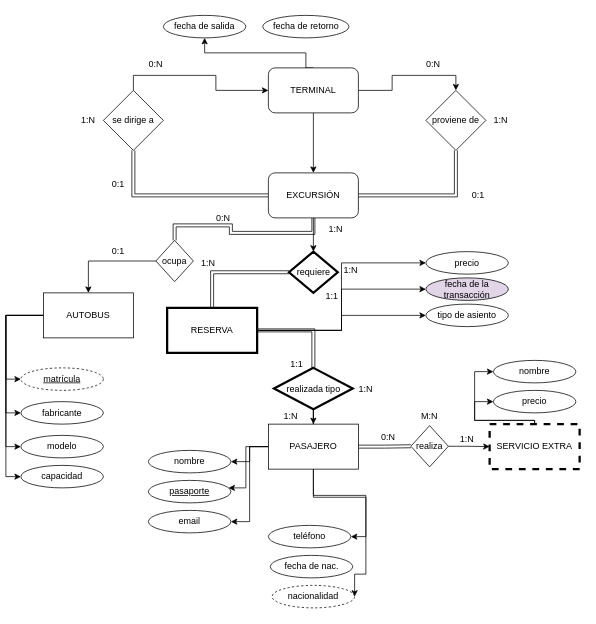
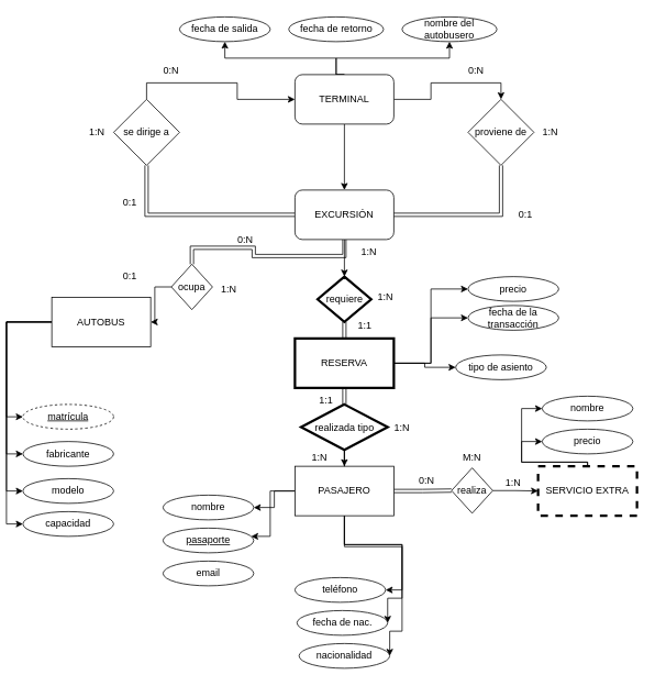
  <mxCell id="0" />
  <mxCell id="1" parent="0" />
  <mxCell id="2" style="edgeStyle=orthogonalEdgeStyle;rounded=0;orthogonalLoop=1;jettySize=auto;html=1;" edge="1" parent="1" source="5" target="44"><mxGeometry relative="1" as="geometry" /></mxCell>
  <mxCell id="3" style="edgeStyle=orthogonalEdgeStyle;rounded=0;orthogonalLoop=1;jettySize=auto;html=1;exitX=0.5;exitY=1;exitDx=0;exitDy=0;shape=link;" edge="1" parent="1" source="5" target="42"><mxGeometry relative="1" as="geometry"><Array as="points"><mxPoint x="410" y="310" /><mxPoint x="300" y="310" /><mxPoint x="300" y="300" /><mxPoint x="225" y="300" /></Array></mxGeometry></mxCell>
  <mxCell id="4" style="edgeStyle=orthogonalEdgeStyle;rounded=0;orthogonalLoop=1;jettySize=auto;html=1;entryX=0.5;entryY=1;entryDx=0;entryDy=0;shape=link;" edge="1" parent="1" source="5" target="56"><mxGeometry relative="1" as="geometry" /></mxCell>
  <mxCell id="5" value="EXCURSIÓN" style="rounded=1;whiteSpace=wrap;html=1;strokeWidth=1;" vertex="1" parent="1"><mxGeometry x="350" y="230" width="120" height="60" as="geometry" /></mxCell>
  <mxCell id="6" value="fecha de salida" style="ellipse;whiteSpace=wrap;html=1;" vertex="1" parent="1"><mxGeometry x="210" y="20" width="110" height="30" as="geometry" /></mxCell>
  <mxCell id="7" value="fecha de retorno" style="ellipse;whiteSpace=wrap;html=1;" vertex="1" parent="1"><mxGeometry x="342.5" y="20" width="115" height="30" as="geometry" /></mxCell>
+ <mxCell id="8" value="nombre del autobusero" style="ellipse;whiteSpace=wrap;html=1;" vertex="1" parent="1"><mxGeometry x="480" y="20" width="115" height="30" as="geometry" /></mxCell>
  <mxCell id="9" style="edgeStyle=orthogonalEdgeStyle;rounded=0;orthogonalLoop=1;jettySize=auto;html=1;entryX=0.5;entryY=0;entryDx=0;entryDy=0;" edge="1" parent="1" source="13" target="58"><mxGeometry relative="1" as="geometry" /></mxCell>
  <mxCell id="10" style="edgeStyle=orthogonalEdgeStyle;rounded=0;orthogonalLoop=1;jettySize=auto;html=1;" edge="1" parent="1" source="13" target="5"><mxGeometry relative="1" as="geometry" /></mxCell>
  <mxCell id="11" style="edgeStyle=orthogonalEdgeStyle;rounded=0;orthogonalLoop=1;jettySize=auto;html=1;entryX=0.5;entryY=1;entryDx=0;entryDy=0;exitX=0.5;exitY=0;exitDx=0;exitDy=0;" edge="1" parent="1" source="13" target="6"><mxGeometry relative="1" as="geometry"><Array as="points"><mxPoint x="400" y="90" /><mxPoint x="400" y="70" /><mxPoint x="265" y="70" /></Array></mxGeometry></mxCell>
+ <mxCell id="12" style="edgeStyle=orthogonalEdgeStyle;rounded=0;orthogonalLoop=1;jettySize=auto;html=1;entryX=0.5;entryY=1;entryDx=0;entryDy=0;exitX=0.5;exitY=0;exitDx=0;exitDy=0;" edge="1" parent="1" source="13" target="8"><mxGeometry relative="1" as="geometry"><Array as="points"><mxPoint x="400" y="70" /><mxPoint x="538" y="70" /></Array></mxGeometry></mxCell>
  <mxCell id="13" value="TERMINAL" style="rounded=1;whiteSpace=wrap;html=1;strokeWidth=1;" vertex="1" parent="1"><mxGeometry x="350" y="90" width="120" height="60" as="geometry" /></mxCell>
  <mxCell id="14" style="edgeStyle=orthogonalEdgeStyle;rounded=0;orthogonalLoop=1;jettySize=auto;html=1;entryX=0;entryY=0.5;entryDx=0;entryDy=0;exitX=0;exitY=0.5;exitDx=0;exitDy=0;" edge="1" parent="1" source="18" target="51"><mxGeometry relative="1" as="geometry" /></mxCell>
  <mxCell id="15" style="edgeStyle=orthogonalEdgeStyle;rounded=0;orthogonalLoop=1;jettySize=auto;html=1;entryX=0;entryY=0.5;entryDx=0;entryDy=0;exitX=0;exitY=0.5;exitDx=0;exitDy=0;" edge="1" parent="1" source="18" target="52"><mxGeometry relative="1" as="geometry" /></mxCell>
  <mxCell id="16" style="edgeStyle=orthogonalEdgeStyle;rounded=0;orthogonalLoop=1;jettySize=auto;html=1;entryX=0;entryY=0.5;entryDx=0;entryDy=0;exitX=0;exitY=0.5;exitDx=0;exitDy=0;" edge="1" parent="1" source="18" target="53"><mxGeometry relative="1" as="geometry" /></mxCell>
  <mxCell id="17" style="edgeStyle=orthogonalEdgeStyle;rounded=0;orthogonalLoop=1;jettySize=auto;html=1;entryX=0;entryY=0.5;entryDx=0;entryDy=0;exitX=0;exitY=0.5;exitDx=0;exitDy=0;" edge="1" parent="1" source="18" target="54"><mxGeometry relative="1" as="geometry"><mxPoint x="51" y="430" as="sourcePoint" /></mxGeometry></mxCell>
- <mxCell id="18" value="AUTOBUS" style="rounded=0;whiteSpace=wrap;html=1;strokeWidth=1;" vertex="1" parent="1"><mxGeometry x="50" y="390" width="120" height="60" as="geometry" /></mxCell>
+ <mxCell id="18" value="AUTOBUS" style="rounded=0;whiteSpace=wrap;html=1;strokeWidth=1;" vertex="1" parent="1"><mxGeometry x="55" y="360" width="120" height="60" as="geometry" /></mxCell>
  <mxCell id="19" style="edgeStyle=orthogonalEdgeStyle;rounded=0;orthogonalLoop=1;jettySize=auto;html=1;entryX=0;entryY=0.5;entryDx=0;entryDy=0;shape=link;" edge="1" parent="1" source="26" target="40"><mxGeometry relative="1" as="geometry" /></mxCell>
  <mxCell id="20" style="edgeStyle=orthogonalEdgeStyle;rounded=0;orthogonalLoop=1;jettySize=auto;html=1;entryX=1;entryY=0.5;entryDx=0;entryDy=0;" edge="1" parent="1" source="26" target="48"><mxGeometry relative="1" as="geometry" /></mxCell>
+ <mxCell id="21" style="edgeStyle=orthogonalEdgeStyle;rounded=0;orthogonalLoop=1;jettySize=auto;html=1;entryX=1;entryY=0.5;entryDx=0;entryDy=0;" edge="1" parent="1" source="26" target="47"><mxGeometry relative="1" as="geometry"><Array as="points"><mxPoint x="410" y="660" /><mxPoint x="480" y="660" /><mxPoint x="480" y="725" /><mxPoint x="463" y="725" /></Array></mxGeometry></mxCell>
  <mxCell id="22" style="edgeStyle=orthogonalEdgeStyle;rounded=0;orthogonalLoop=1;jettySize=auto;html=1;entryX=1;entryY=0.5;entryDx=0;entryDy=0;" edge="1" parent="1" source="26" target="50"><mxGeometry relative="1" as="geometry"><Array as="points"><mxPoint x="410" y="660" /><mxPoint x="480" y="660" /><mxPoint x="480" y="765" /><mxPoint x="465" y="765" /></Array></mxGeometry></mxCell>
- <mxCell id="23" style="edgeStyle=orthogonalEdgeStyle;rounded=0;orthogonalLoop=1;jettySize=auto;html=1;entryX=1;entryY=0.5;entryDx=0;entryDy=0;" edge="1" parent="1" source="26" target="49"><mxGeometry relative="1" as="geometry" /></mxCell>
  <mxCell id="24" style="edgeStyle=orthogonalEdgeStyle;rounded=0;orthogonalLoop=1;jettySize=auto;html=1;exitX=0;exitY=0.5;exitDx=0;exitDy=0;" edge="1" parent="1" source="26" target="46"><mxGeometry relative="1" as="geometry"><Array as="points"><mxPoint x="320" y="595" /><mxPoint x="320" y="650" /></Array></mxGeometry></mxCell>
  <mxCell id="25" style="edgeStyle=orthogonalEdgeStyle;rounded=0;orthogonalLoop=1;jettySize=auto;html=1;" edge="1" parent="1" source="26" target="45"><mxGeometry relative="1" as="geometry" /></mxCell>
  <mxCell id="26" value="PASAJERO" style="rounded=0;whiteSpace=wrap;html=1;strokeWidth=1;" vertex="1" parent="1"><mxGeometry x="350" y="565" width="120" height="60" as="geometry" /></mxCell>
  <mxCell id="27" value="" style="edgeStyle=orthogonalEdgeStyle;rounded=0;orthogonalLoop=1;jettySize=auto;html=1;shape=link;" edge="1" parent="1" source="31" target="38"><mxGeometry relative="1" as="geometry" /></mxCell>
  <mxCell id="28" style="edgeStyle=orthogonalEdgeStyle;rounded=0;orthogonalLoop=1;jettySize=auto;html=1;entryX=0;entryY=0.5;entryDx=0;entryDy=0;" edge="1" parent="1" source="31" target="66"><mxGeometry relative="1" as="geometry" /></mxCell>
  <mxCell id="29" style="edgeStyle=orthogonalEdgeStyle;rounded=0;orthogonalLoop=1;jettySize=auto;html=1;entryX=0;entryY=0.5;entryDx=0;entryDy=0;" edge="1" parent="1" source="31" target="67"><mxGeometry relative="1" as="geometry" /></mxCell>
  <mxCell id="30" style="edgeStyle=orthogonalEdgeStyle;rounded=0;orthogonalLoop=1;jettySize=auto;html=1;entryX=0;entryY=0.5;entryDx=0;entryDy=0;" edge="1" parent="1" source="31" target="68"><mxGeometry relative="1" as="geometry" /></mxCell>
- <mxCell id="31" value="RESERVA" style="rounded=0;whiteSpace=wrap;html=1;strokeWidth=3;" vertex="1" parent="1"><mxGeometry x="215" y="410" width="120" height="60" as="geometry" /></mxCell>
+ <mxCell id="31" value="RESERVA" style="rounded=0;whiteSpace=wrap;html=1;strokeWidth=3;" vertex="1" parent="1"><mxGeometry x="350" y="410" width="120" height="60" as="geometry" /></mxCell>
  <mxCell id="32" style="edgeStyle=orthogonalEdgeStyle;rounded=0;orthogonalLoop=1;jettySize=auto;html=1;entryX=0;entryY=0.5;entryDx=0;entryDy=0;" edge="1" parent="1" source="34" target="35"><mxGeometry relative="1" as="geometry"><Array as="points"><mxPoint x="705" y="560" /><mxPoint x="625" y="560" /><mxPoint x="625" y="495" /></Array></mxGeometry></mxCell>
  <mxCell id="33" style="edgeStyle=orthogonalEdgeStyle;rounded=0;orthogonalLoop=1;jettySize=auto;html=1;entryX=0;entryY=0.5;entryDx=0;entryDy=0;" edge="1" parent="1" source="34" target="36"><mxGeometry relative="1" as="geometry"><Array as="points"><mxPoint x="705" y="560" /><mxPoint x="625" y="560" /><mxPoint x="625" y="535" /></Array></mxGeometry></mxCell>
  <mxCell id="34" value="SERVICIO EXTRA" style="rounded=0;whiteSpace=wrap;html=1;strokeWidth=3;dashed=1;" vertex="1" parent="1"><mxGeometry x="645" y="565" width="120" height="60" as="geometry" /></mxCell>
  <mxCell id="35" value="nombre" style="ellipse;whiteSpace=wrap;html=1;" vertex="1" parent="1"><mxGeometry x="650" y="480" width="110" height="30" as="geometry" /></mxCell>
  <mxCell id="36" value="precio" style="ellipse;whiteSpace=wrap;html=1;" vertex="1" parent="1"><mxGeometry x="650" y="520" width="110" height="30" as="geometry" /></mxCell>
  <mxCell id="37" style="edgeStyle=orthogonalEdgeStyle;rounded=0;orthogonalLoop=1;jettySize=auto;html=1;entryX=0.5;entryY=0;entryDx=0;entryDy=0;" edge="1" parent="1" source="38" target="26"><mxGeometry relative="1" as="geometry" /></mxCell>
  <mxCell id="38" value="realizada tipo" style="rhombus;whiteSpace=wrap;html=1;strokeWidth=3;" vertex="1" parent="1"><mxGeometry x="357.5" y="490" width="105" height="55" as="geometry" /></mxCell>
  <mxCell id="39" style="edgeStyle=orthogonalEdgeStyle;rounded=0;orthogonalLoop=1;jettySize=auto;html=1;" edge="1" parent="1" source="40" target="34"><mxGeometry relative="1" as="geometry" /></mxCell>
  <mxCell id="40" value="realiza" style="rhombus;whiteSpace=wrap;html=1;" vertex="1" parent="1"><mxGeometry x="540" y="567" width="50" height="55" as="geometry" /></mxCell>
  <mxCell id="41" style="edgeStyle=orthogonalEdgeStyle;rounded=0;orthogonalLoop=1;jettySize=auto;html=1;" edge="1" parent="1" source="42" target="18"><mxGeometry relative="1" as="geometry" /></mxCell>
  <mxCell id="42" value="ocupa" style="rhombus;whiteSpace=wrap;html=1;" vertex="1" parent="1"><mxGeometry x="200" y="320" width="50" height="55" as="geometry" /></mxCell>
  <mxCell id="43" style="edgeStyle=orthogonalEdgeStyle;rounded=0;orthogonalLoop=1;jettySize=auto;html=1;entryX=0.5;entryY=0;entryDx=0;entryDy=0;shape=link;" edge="1" parent="1" source="44" target="31"><mxGeometry relative="1" as="geometry" /></mxCell>
  <mxCell id="44" value="requiere" style="rhombus;whiteSpace=wrap;html=1;strokeWidth=3;" vertex="1" parent="1"><mxGeometry x="377.5" y="335" width="65" height="55" as="geometry" /></mxCell>
  <mxCell id="45" value="nombre" style="ellipse;whiteSpace=wrap;html=1;" vertex="1" parent="1"><mxGeometry x="190" y="600" width="110" height="30" as="geometry" /></mxCell>
  <mxCell id="46" value="pasaporte" style="ellipse;whiteSpace=wrap;html=1;fontStyle=4" vertex="1" parent="1"><mxGeometry x="190" y="640" width="110" height="30" as="geometry" /></mxCell>
  <mxCell id="47" value="fecha de nac." style="ellipse;whiteSpace=wrap;html=1;" vertex="1" parent="1"><mxGeometry x="352.5" y="740" width="110" height="30" as="geometry" /></mxCell>
  <mxCell id="48" value="teléfono" style="ellipse;whiteSpace=wrap;html=1;" vertex="1" parent="1"><mxGeometry x="350" y="700" width="110" height="30" as="geometry" /></mxCell>
  <mxCell id="49" value="email" style="ellipse;whiteSpace=wrap;html=1;align=center;verticalAlign=middle;" vertex="1" parent="1"><mxGeometry x="190" y="680" width="110" height="30" as="geometry" /></mxCell>
- <mxCell id="50" value="nacionalidad" style="ellipse;whiteSpace=wrap;html=1;dashed=1;" vertex="1" parent="1"><mxGeometry x="355" y="780" width="110" height="30" as="geometry" /></mxCell>
+ <mxCell id="50" value="nacionalidad" style="ellipse;whiteSpace=wrap;html=1;" vertex="1" parent="1"><mxGeometry x="355" y="780" width="110" height="30" as="geometry" /></mxCell>
  <mxCell id="51" value="matrícula" style="ellipse;whiteSpace=wrap;html=1;fontStyle=4;dashed=1;" vertex="1" parent="1"><mxGeometry x="20" y="490" width="110" height="30" as="geometry" /></mxCell>
  <mxCell id="52" value="fabricante" style="ellipse;whiteSpace=wrap;html=1;" vertex="1" parent="1"><mxGeometry x="20" y="535" width="110" height="30" as="geometry" /></mxCell>
  <mxCell id="53" value="modelo" style="ellipse;whiteSpace=wrap;html=1;" vertex="1" parent="1"><mxGeometry x="20" y="580" width="110" height="30" as="geometry" /></mxCell>
  <mxCell id="54" value="capacidad" style="ellipse;whiteSpace=wrap;html=1;" vertex="1" parent="1"><mxGeometry x="20" y="620" width="110" height="30" as="geometry" /></mxCell>
  <mxCell id="55" style="edgeStyle=orthogonalEdgeStyle;rounded=0;orthogonalLoop=1;jettySize=auto;html=1;entryX=0;entryY=0.5;entryDx=0;entryDy=0;exitX=0.5;exitY=0;exitDx=0;exitDy=0;" edge="1" parent="1" source="56" target="13"><mxGeometry relative="1" as="geometry" /></mxCell>
  <mxCell id="56" value="se dirige a" style="rhombus;whiteSpace=wrap;html=1;" vertex="1" parent="1"><mxGeometry x="130" y="120" width="80" height="80" as="geometry" /></mxCell>
  <mxCell id="57" style="edgeStyle=orthogonalEdgeStyle;rounded=0;orthogonalLoop=1;jettySize=auto;html=1;entryX=1;entryY=0.5;entryDx=0;entryDy=0;exitX=0.5;exitY=1;exitDx=0;exitDy=0;shape=link;" edge="1" parent="1" source="58" target="5"><mxGeometry relative="1" as="geometry" /></mxCell>
  <mxCell id="58" value="proviene de" style="rhombus;whiteSpace=wrap;html=1;" vertex="1" parent="1"><mxGeometry x="560" y="120" width="80" height="80" as="geometry" /></mxCell>
  <mxCell id="59" value="1:N" style="text;html=1;align=center;verticalAlign=middle;whiteSpace=wrap;rounded=0;" vertex="1" parent="1"><mxGeometry x="80" y="145" width="60" height="30" as="geometry" /></mxCell>
  <mxCell id="60" value="1:N" style="text;html=1;align=center;verticalAlign=middle;whiteSpace=wrap;rounded=0;" vertex="1" parent="1"><mxGeometry x="630" y="145" width="60" height="30" as="geometry" /></mxCell>
  <mxCell id="61" value="0:1" style="text;html=1;align=center;verticalAlign=middle;whiteSpace=wrap;rounded=0;" vertex="1" parent="1"><mxGeometry x="120" y="230" width="60" height="30" as="geometry" /></mxCell>
  <mxCell id="62" value="0:N" style="text;html=1;align=center;verticalAlign=middle;whiteSpace=wrap;rounded=0;" vertex="1" parent="1"><mxGeometry x="170" y="70" width="60" height="30" as="geometry" /></mxCell>
  <mxCell id="63" value="0:N" style="text;html=1;align=center;verticalAlign=middle;whiteSpace=wrap;rounded=0;" vertex="1" parent="1"><mxGeometry x="540" y="70" width="60" height="30" as="geometry" /></mxCell>
  <mxCell id="64" value="0:1" style="text;html=1;align=center;verticalAlign=middle;whiteSpace=wrap;rounded=0;" vertex="1" parent="1"><mxGeometry x="600" y="245" width="60" height="30" as="geometry" /></mxCell>
  <mxCell id="65" value="1:1" style="text;html=1;align=center;verticalAlign=middle;whiteSpace=wrap;rounded=0;" vertex="1" parent="1"><mxGeometry x="358" y="470" width="60" height="30" as="geometry" /></mxCell>
  <mxCell id="66" value="precio" style="ellipse;whiteSpace=wrap;html=1;" vertex="1" parent="1"><mxGeometry x="560" y="335" width="110" height="30" as="geometry" /></mxCell>
- <mxCell id="67" value="fecha de la transacción" style="ellipse;whiteSpace=wrap;html=1;fillColor=#e1d5e7;" vertex="1" parent="1"><mxGeometry x="560" y="370" width="110" height="30" as="geometry" /></mxCell>
- <mxCell id="68" value="tipo de asiento" style="ellipse;whiteSpace=wrap;html=1;" vertex="1" parent="1"><mxGeometry x="560" y="405" width="110" height="30" as="geometry" /></mxCell>
+ <mxCell id="67" value="fecha de la transacción" style="ellipse;whiteSpace=wrap;html=1;" vertex="1" parent="1"><mxGeometry x="560" y="370" width="110" height="30" as="geometry" /></mxCell>
+ <mxCell id="68" value="tipo de asiento" style="ellipse;whiteSpace=wrap;html=1;" vertex="1" parent="1"><mxGeometry x="545" y="430" width="110" height="30" as="geometry" /></mxCell>
  <mxCell id="69" value="0:N" style="text;html=1;align=center;verticalAlign=middle;whiteSpace=wrap;rounded=0;" vertex="1" parent="1"><mxGeometry x="480" y="567" width="60" height="30" as="geometry" /></mxCell>
  <mxCell id="70" value="1:N" style="text;html=1;align=center;verticalAlign=middle;whiteSpace=wrap;rounded=0;" vertex="1" parent="1"><mxGeometry x="585" y="570" width="60" height="30" as="geometry" /></mxCell>
  <mxCell id="71" value="M:N" style="text;html=1;align=center;verticalAlign=middle;whiteSpace=wrap;rounded=0;" vertex="1" parent="1"><mxGeometry x="535" y="540" width="60" height="30" as="geometry" /></mxCell>
  <mxCell id="72" value="0:N" style="text;html=1;align=center;verticalAlign=middle;whiteSpace=wrap;rounded=0;" vertex="1" parent="1"><mxGeometry x="260" y="275" width="60" height="30" as="geometry" /></mxCell>
  <mxCell id="73" value="0:1" style="text;html=1;align=center;verticalAlign=middle;whiteSpace=wrap;rounded=0;" vertex="1" parent="1"><mxGeometry x="120" y="320" width="60" height="30" as="geometry" /></mxCell>
  <mxCell id="74" value="1:N" style="text;html=1;align=center;verticalAlign=middle;whiteSpace=wrap;rounded=0;" vertex="1" parent="1"><mxGeometry x="240" y="335" width="60" height="30" as="geometry" /></mxCell>
  <mxCell id="75" value="1:N" style="text;html=1;align=center;verticalAlign=middle;whiteSpace=wrap;rounded=0;" vertex="1" parent="1"><mxGeometry x="410" y="290" width="60" height="30" as="geometry" /></mxCell>
  <mxCell id="76" value="1:1" style="text;html=1;align=center;verticalAlign=middle;whiteSpace=wrap;rounded=0;" vertex="1" parent="1"><mxGeometry x="405" y="380" width="60" height="30" as="geometry" /></mxCell>
  <mxCell id="77" value="1:N" style="text;html=1;align=center;verticalAlign=middle;whiteSpace=wrap;rounded=0;" vertex="1" parent="1"><mxGeometry x="430" y="345" width="60" height="30" as="geometry" /></mxCell>
  <mxCell id="78" value="1:N" style="text;html=1;align=center;verticalAlign=middle;whiteSpace=wrap;rounded=0;" vertex="1" parent="1"><mxGeometry x="350" y="540" width="60" height="30" as="geometry" /></mxCell>
  <mxCell id="79" value="1:N" style="text;html=1;align=center;verticalAlign=middle;whiteSpace=wrap;rounded=0;" vertex="1" parent="1"><mxGeometry x="450" y="502.5" width="60" height="30" as="geometry" /></mxCell>
